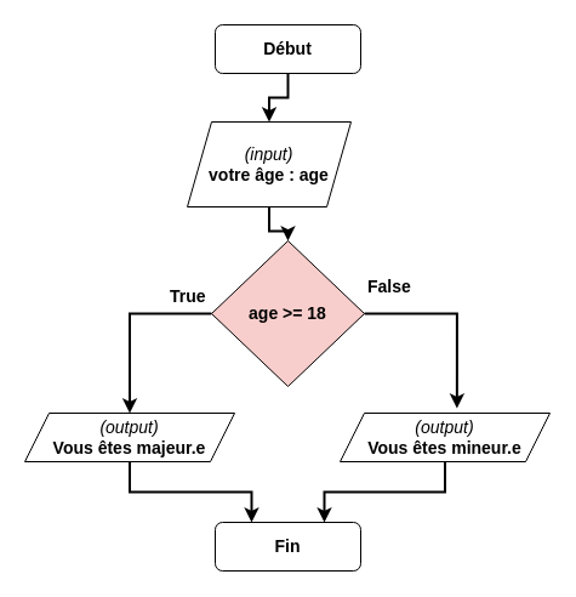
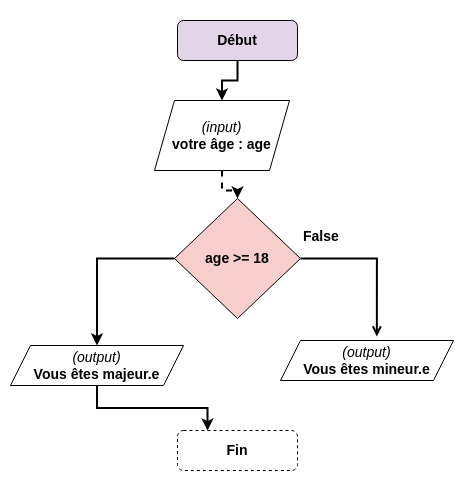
  <mxCell id="0" />
  <mxCell id="1" parent="0" />
  <mxCell id="2" style="edgeStyle=orthogonalEdgeStyle;rounded=0;orthogonalLoop=1;jettySize=auto;html=1;exitX=0;exitY=0.5;exitDx=0;exitDy=0;entryX=0.5;entryY=0;entryDx=0;entryDy=0;strokeWidth=2;fontSize=14;" edge="1" parent="1" source="4" target="12"><mxGeometry relative="1" as="geometry" /></mxCell>
- <mxCell id="3" style="edgeStyle=orthogonalEdgeStyle;rounded=0;orthogonalLoop=1;jettySize=auto;html=1;exitX=1;exitY=0.5;exitDx=0;exitDy=0;entryX=0.557;entryY=-0.1;entryDx=0;entryDy=0;entryPerimeter=0;strokeWidth=2;fontSize=14;" edge="1" parent="1" source="4" target="14"><mxGeometry relative="1" as="geometry" /></mxCell>
+ <mxCell id="3" style="edgeStyle=orthogonalEdgeStyle;rounded=0;orthogonalLoop=1;jettySize=auto;html=1;exitX=1;exitY=0.5;exitDx=0;exitDy=0;entryX=0.557;entryY=-0.1;entryDx=0;entryDy=0;entryPerimeter=0;strokeWidth=2;fontSize=14;endArrow=open;" edge="1" parent="1" source="4" target="14"><mxGeometry relative="1" as="geometry" /></mxCell>
  <mxCell id="4" value="&lt;b&gt;&lt;font style=&quot;font-size: 14px;&quot;&gt;age &amp;gt;= 18&lt;/font&gt;&lt;/b&gt;" style="rhombus;whiteSpace=wrap;html=1;fillColor=#f8cecc;" vertex="1" parent="1"><mxGeometry x="174" y="198" width="126" height="120" as="geometry" /></mxCell>
- <mxCell id="5" value="True" style="text;strokeColor=none;fillColor=none;align=left;verticalAlign=middle;spacingLeft=4;spacingRight=4;overflow=hidden;points=[[0,0.5],[1,0.5]];portConstraint=eastwest;rotatable=0;fontSize=14;fontStyle=1" vertex="1" parent="1"><mxGeometry x="134" y="228" width="40" height="30" as="geometry" /></mxCell>
  <mxCell id="6" value="False" style="text;strokeColor=none;fillColor=none;align=left;verticalAlign=middle;spacingLeft=4;spacingRight=4;overflow=hidden;points=[[0,0.5],[1,0.5]];portConstraint=eastwest;rotatable=0;fontSize=14;fontStyle=1" vertex="1" parent="1"><mxGeometry x="297" y="220" width="50" height="30" as="geometry" /></mxCell>
  <mxCell id="7" style="edgeStyle=orthogonalEdgeStyle;rounded=0;orthogonalLoop=1;jettySize=auto;html=1;exitX=0.5;exitY=1;exitDx=0;exitDy=0;entryX=0.5;entryY=0;entryDx=0;entryDy=0;fontSize=14;strokeWidth=2;" edge="1" parent="1" source="8" target="10"><mxGeometry relative="1" as="geometry" /></mxCell>
- <mxCell id="8" value="&lt;font style=&quot;font-size: 14px;&quot;&gt;&lt;b&gt;Début&lt;/b&gt;&lt;/font&gt;" style="rounded=1;whiteSpace=wrap;html=1;" vertex="1" parent="1"><mxGeometry x="177" y="20" width="120" height="40" as="geometry" /></mxCell>
- <mxCell id="9" style="edgeStyle=orthogonalEdgeStyle;rounded=0;orthogonalLoop=1;jettySize=auto;html=1;exitX=0.5;exitY=1;exitDx=0;exitDy=0;strokeWidth=2;fontSize=14;" edge="1" parent="1" source="10" target="4"><mxGeometry relative="1" as="geometry" /></mxCell>
+ <mxCell id="8" value="&lt;font style=&quot;font-size: 14px;&quot;&gt;&lt;b&gt;Début&lt;/b&gt;&lt;/font&gt;" style="rounded=1;whiteSpace=wrap;html=1;fillColor=#e1d5e7;" vertex="1" parent="1"><mxGeometry x="177" y="20" width="120" height="40" as="geometry" /></mxCell>
+ <mxCell id="9" style="edgeStyle=orthogonalEdgeStyle;rounded=0;orthogonalLoop=1;jettySize=auto;html=1;exitX=0.5;exitY=1;exitDx=0;exitDy=0;strokeWidth=2;fontSize=14;dashed=1;" edge="1" parent="1" source="10" target="4"><mxGeometry relative="1" as="geometry" /></mxCell>
  <mxCell id="10" value="&lt;i&gt;(input)&lt;br&gt;&lt;/i&gt;&lt;b&gt;votre âge : age&lt;/b&gt;" style="shape=parallelogram;perimeter=parallelogramPerimeter;whiteSpace=wrap;html=1;fixedSize=1;fontSize=14;" vertex="1" parent="1"><mxGeometry x="154" y="100" width="135" height="70" as="geometry" /></mxCell>
  <mxCell id="11" style="edgeStyle=orthogonalEdgeStyle;rounded=0;orthogonalLoop=1;jettySize=auto;html=1;exitX=0.5;exitY=1;exitDx=0;exitDy=0;entryX=0.25;entryY=0;entryDx=0;entryDy=0;strokeWidth=2;fontSize=14;" edge="1" parent="1" source="12" target="15"><mxGeometry relative="1" as="geometry" /></mxCell>
- <mxCell id="12" value="&lt;i&gt;(output)&lt;/i&gt;&lt;br&gt;&lt;b&gt;Vous êtes majeur.e&lt;/b&gt;" style="shape=parallelogram;perimeter=parallelogramPerimeter;whiteSpace=wrap;html=1;fixedSize=1;fontSize=14;" vertex="1" parent="1"><mxGeometry x="20" y="340" width="173" height="40" as="geometry" /></mxCell>
- <mxCell id="13" style="edgeStyle=orthogonalEdgeStyle;rounded=0;orthogonalLoop=1;jettySize=auto;html=1;entryX=0.75;entryY=0;entryDx=0;entryDy=0;strokeWidth=2;" edge="1" parent="1" source="14" target="15"><mxGeometry relative="1" as="geometry" /></mxCell>
+ <mxCell id="12" value="&lt;i&gt;(output)&lt;/i&gt;&lt;br&gt;&lt;b&gt;Vous êtes majeur.e&lt;/b&gt;" style="shape=parallelogram;perimeter=parallelogramPerimeter;whiteSpace=wrap;html=1;fixedSize=1;fontSize=14;" vertex="1" parent="1"><mxGeometry x="10" y="345" width="173" height="40" as="geometry" /></mxCell>
  <mxCell id="14" value="&lt;i&gt;(output)&lt;/i&gt;&lt;br&gt;&lt;b&gt;Vous êtes mineur.e&lt;/b&gt;" style="shape=parallelogram;perimeter=parallelogramPerimeter;whiteSpace=wrap;html=1;fixedSize=1;fontSize=14;" vertex="1" parent="1"><mxGeometry x="280" y="340" width="173" height="40" as="geometry" /></mxCell>
- <mxCell id="15" value="&lt;font style=&quot;font-size: 14px;&quot;&gt;&lt;b&gt;Fin&lt;/b&gt;&lt;/font&gt;" style="rounded=1;whiteSpace=wrap;html=1;" vertex="1" parent="1"><mxGeometry x="177" y="430" width="120" height="40" as="geometry" /></mxCell>
+ <mxCell id="15" value="&lt;font style=&quot;font-size: 14px;&quot;&gt;&lt;b&gt;Fin&lt;/b&gt;&lt;/font&gt;" style="rounded=1;whiteSpace=wrap;html=1;dashed=1;" vertex="1" parent="1"><mxGeometry x="177" y="430" width="120" height="40" as="geometry" /></mxCell>
